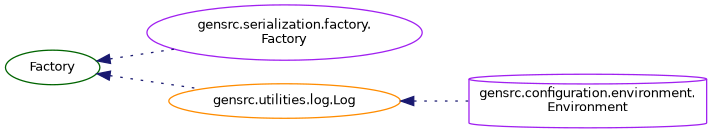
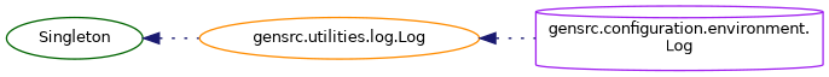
  digraph {
    rankdir=LR
    node [color=purple fillcolor=white fontname=Helvetica fontsize=10 shape=ellipse style=filled]
    edge [color=midnightblue dir=back fontname=Helvetica fontsize=10 labelfontname=Helvetica labelfontsize=10 style=dotted]
-   n1 [color=darkgreen height=0.2 label=Factory width=0.4]
-   n2 [height=0.2 label="gensrc.serialization.factory.\lFactory" width=0.4]
+   n1 [color=darkgreen height=0.2 label=Singleton width=0.4]
    n3 [color=darkorange height=0.2 label="gensrc.utilities.log.Log" width=0.4]
-   n4 [height=0.2 label="gensrc.configuration.environment.\lEnvironment" shape=cylinder width=0.4]
-   n1 -> n2
+   n4 [height=0.2 label="gensrc.configuration.environment.\lLog" shape=cylinder width=0.4]
    n1 -> n3
    n3 -> n4
  }
